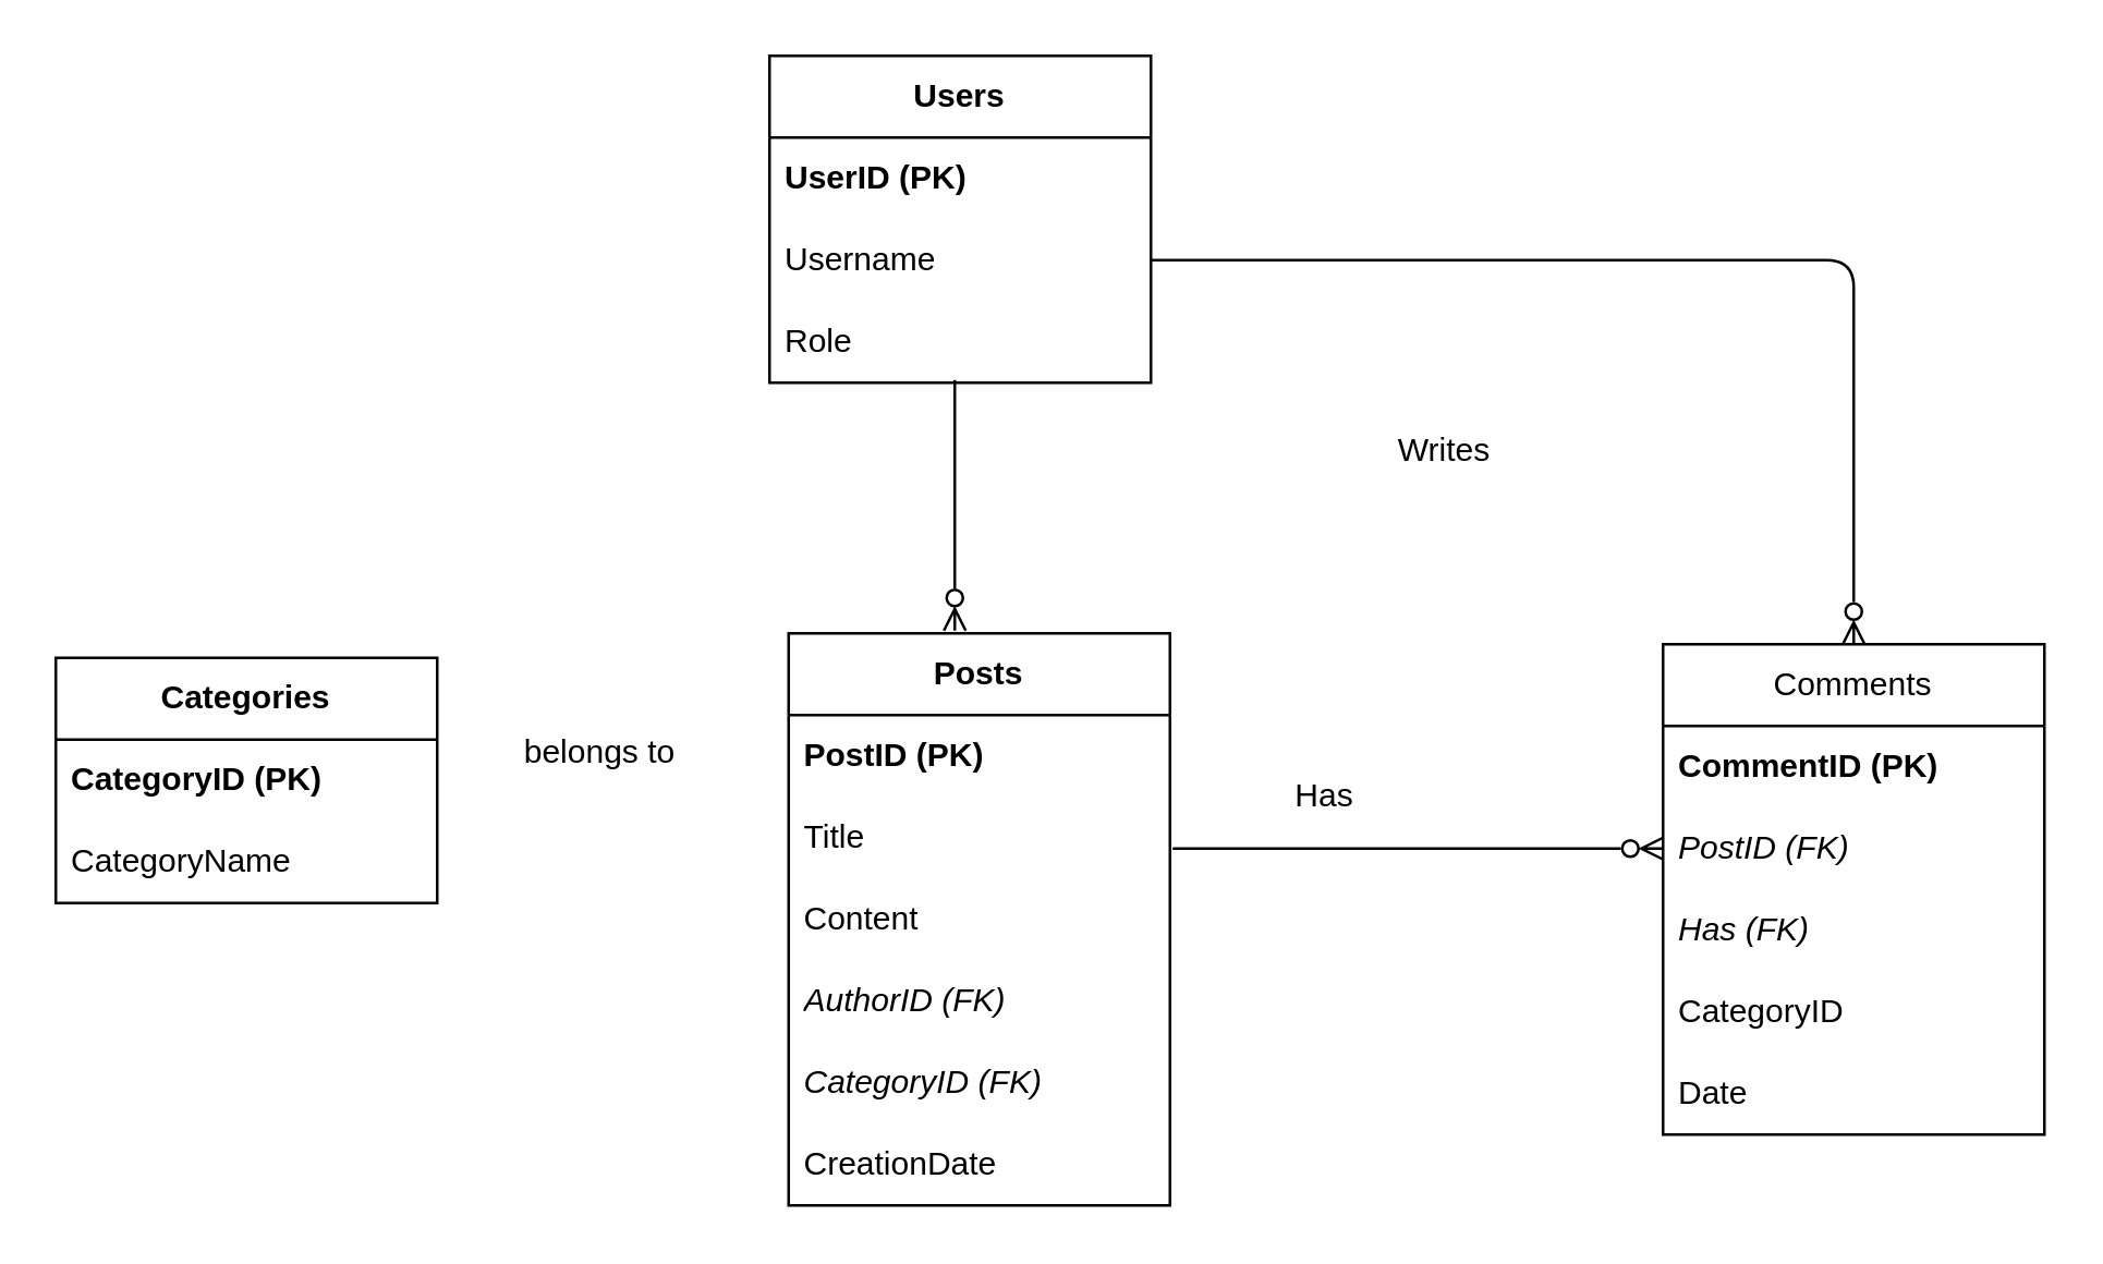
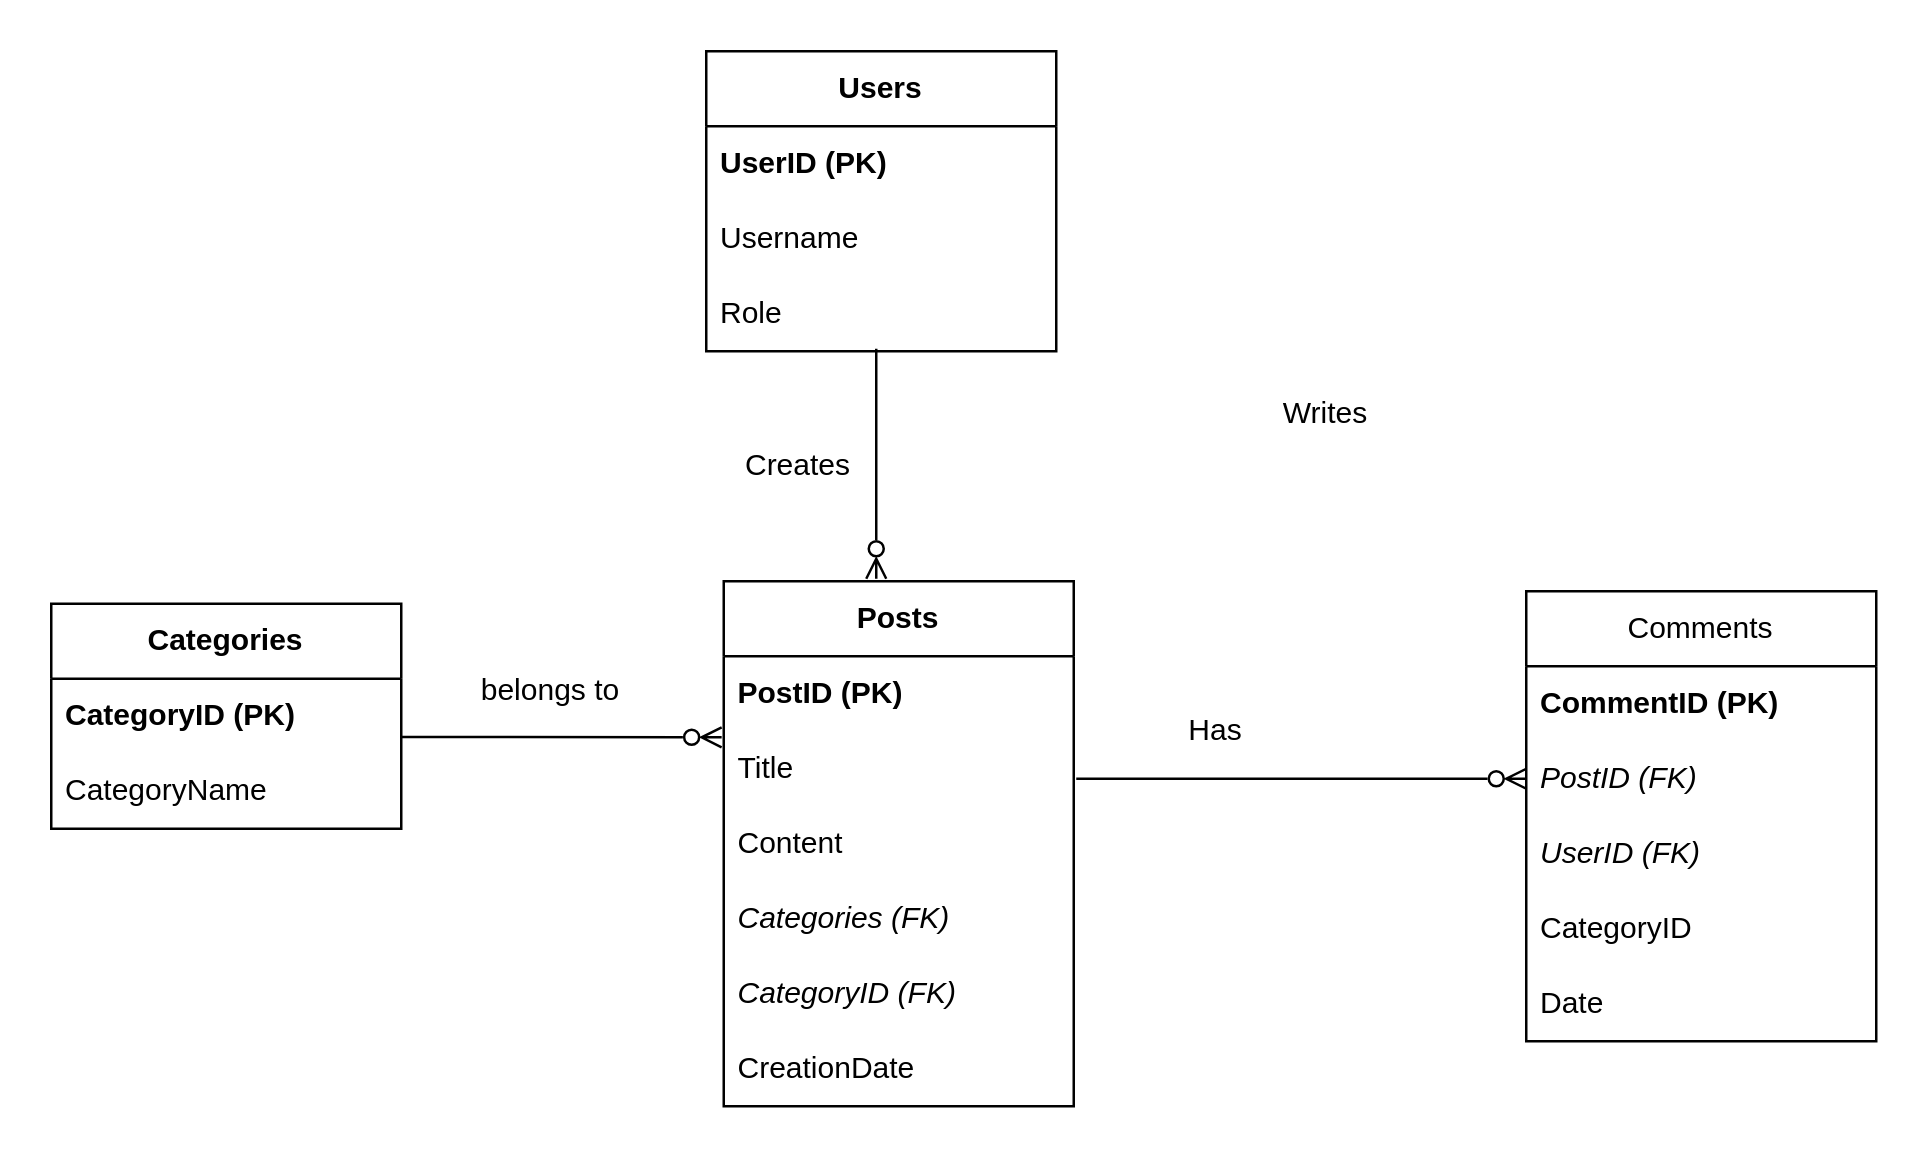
  <mxCell id="0" />
  <mxCell id="1" parent="0" />
  <mxCell id="2" value="&lt;strong style=&quot;background-color: initial;&quot;&gt;Users&lt;/strong&gt;" style="swimlane;fontStyle=0;childLayout=stackLayout;horizontal=1;startSize=30;horizontalStack=0;resizeParent=1;resizeParentMax=0;resizeLast=0;collapsible=1;marginBottom=0;whiteSpace=wrap;html=1;" vertex="1" parent="1"><mxGeometry x="282" y="20" width="140" height="120" as="geometry" /></mxCell>
  <mxCell id="3" value="&lt;b&gt;UserID (PK)  &lt;/b&gt;" style="text;strokeColor=none;fillColor=none;align=left;verticalAlign=middle;spacingLeft=4;spacingRight=4;overflow=hidden;points=[[0,0.5],[1,0.5]];portConstraint=eastwest;rotatable=0;whiteSpace=wrap;html=1;" vertex="1" parent="2"><mxGeometry y="30" width="140" height="30" as="geometry" /></mxCell>
  <mxCell id="4" value="Username" style="text;strokeColor=none;fillColor=none;align=left;verticalAlign=middle;spacingLeft=4;spacingRight=4;overflow=hidden;points=[[0,0.5],[1,0.5]];portConstraint=eastwest;rotatable=0;whiteSpace=wrap;html=1;" vertex="1" parent="2"><mxGeometry y="60" width="140" height="30" as="geometry" /></mxCell>
  <mxCell id="5" value="Role" style="text;strokeColor=none;fillColor=none;align=left;verticalAlign=middle;spacingLeft=4;spacingRight=4;overflow=hidden;points=[[0,0.5],[1,0.5]];portConstraint=eastwest;rotatable=0;whiteSpace=wrap;html=1;" vertex="1" parent="2"><mxGeometry y="90" width="140" height="30" as="geometry" /></mxCell>
  <mxCell id="6" value="&lt;strong style=&quot;background-color: initial;&quot;&gt;Categories&lt;/strong&gt;" style="swimlane;fontStyle=0;childLayout=stackLayout;horizontal=1;startSize=30;horizontalStack=0;resizeParent=1;resizeParentMax=0;resizeLast=0;collapsible=1;marginBottom=0;whiteSpace=wrap;html=1;" vertex="1" parent="1"><mxGeometry x="20" y="241" width="140" height="90" as="geometry" /></mxCell>
  <mxCell id="7" value="&lt;b&gt;CategoryID&amp;nbsp;(PK)  &lt;/b&gt;" style="text;strokeColor=none;fillColor=none;align=left;verticalAlign=middle;spacingLeft=4;spacingRight=4;overflow=hidden;points=[[0,0.5],[1,0.5]];portConstraint=eastwest;rotatable=0;whiteSpace=wrap;html=1;" vertex="1" parent="6"><mxGeometry y="30" width="140" height="30" as="geometry" /></mxCell>
  <mxCell id="8" value="CategoryName" style="text;strokeColor=none;fillColor=none;align=left;verticalAlign=middle;spacingLeft=4;spacingRight=4;overflow=hidden;points=[[0,0.5],[1,0.5]];portConstraint=eastwest;rotatable=0;whiteSpace=wrap;html=1;" vertex="1" parent="6"><mxGeometry y="60" width="140" height="30" as="geometry" /></mxCell>
  <mxCell id="9" value="&lt;strong style=&quot;background-color: initial;&quot;&gt;Posts&lt;/strong&gt;" style="swimlane;fontStyle=0;childLayout=stackLayout;horizontal=1;startSize=30;horizontalStack=0;resizeParent=1;resizeParentMax=0;resizeLast=0;collapsible=1;marginBottom=0;whiteSpace=wrap;html=1;" vertex="1" parent="1"><mxGeometry x="289" y="232" width="140" height="210" as="geometry" /></mxCell>
  <mxCell id="10" value="&lt;b&gt;PostID (PK)  &lt;/b&gt;" style="text;strokeColor=none;fillColor=none;align=left;verticalAlign=middle;spacingLeft=4;spacingRight=4;overflow=hidden;points=[[0,0.5],[1,0.5]];portConstraint=eastwest;rotatable=0;whiteSpace=wrap;html=1;" vertex="1" parent="9"><mxGeometry y="30" width="140" height="30" as="geometry" /></mxCell>
  <mxCell id="11" value="Title" style="text;strokeColor=none;fillColor=none;align=left;verticalAlign=middle;spacingLeft=4;spacingRight=4;overflow=hidden;points=[[0,0.5],[1,0.5]];portConstraint=eastwest;rotatable=0;whiteSpace=wrap;html=1;" vertex="1" parent="9"><mxGeometry y="60" width="140" height="30" as="geometry" /></mxCell>
  <mxCell id="12" value="Content" style="text;strokeColor=none;fillColor=none;align=left;verticalAlign=middle;spacingLeft=4;spacingRight=4;overflow=hidden;points=[[0,0.5],[1,0.5]];portConstraint=eastwest;rotatable=0;whiteSpace=wrap;html=1;" vertex="1" parent="9"><mxGeometry y="90" width="140" height="30" as="geometry" /></mxCell>
- <mxCell id="13" value="&lt;i&gt;AuthorID (FK)&lt;/i&gt;" style="text;strokeColor=none;fillColor=none;align=left;verticalAlign=middle;spacingLeft=4;spacingRight=4;overflow=hidden;points=[[0,0.5],[1,0.5]];portConstraint=eastwest;rotatable=0;whiteSpace=wrap;html=1;" vertex="1" parent="9"><mxGeometry y="120" width="140" height="30" as="geometry" /></mxCell>
+ <mxCell id="13" value="&lt;i&gt;Categories (FK)&lt;/i&gt;" style="text;strokeColor=none;fillColor=none;align=left;verticalAlign=middle;spacingLeft=4;spacingRight=4;overflow=hidden;points=[[0,0.5],[1,0.5]];portConstraint=eastwest;rotatable=0;whiteSpace=wrap;html=1;" vertex="1" parent="9"><mxGeometry y="120" width="140" height="30" as="geometry" /></mxCell>
  <mxCell id="14" value="&lt;i&gt;CategoryID (FK)&lt;/i&gt;" style="text;strokeColor=none;fillColor=none;align=left;verticalAlign=middle;spacingLeft=4;spacingRight=4;overflow=hidden;points=[[0,0.5],[1,0.5]];portConstraint=eastwest;rotatable=0;whiteSpace=wrap;html=1;" vertex="1" parent="9"><mxGeometry y="150" width="140" height="30" as="geometry" /></mxCell>
  <mxCell id="15" value="CreationDate" style="text;strokeColor=none;fillColor=none;align=left;verticalAlign=middle;spacingLeft=4;spacingRight=4;overflow=hidden;points=[[0,0.5],[1,0.5]];portConstraint=eastwest;rotatable=0;whiteSpace=wrap;html=1;" vertex="1" parent="9"><mxGeometry y="180" width="140" height="30" as="geometry" /></mxCell>
  <mxCell id="16" value="Comments" style="swimlane;fontStyle=0;childLayout=stackLayout;horizontal=1;startSize=30;horizontalStack=0;resizeParent=1;resizeParentMax=0;resizeLast=0;collapsible=1;marginBottom=0;whiteSpace=wrap;html=1;" vertex="1" parent="1"><mxGeometry x="610" y="236" width="140" height="180" as="geometry" /></mxCell>
  <mxCell id="17" value="&lt;b&gt;CommentID (PK)  &lt;/b&gt;" style="text;strokeColor=none;fillColor=none;align=left;verticalAlign=middle;spacingLeft=4;spacingRight=4;overflow=hidden;points=[[0,0.5],[1,0.5]];portConstraint=eastwest;rotatable=0;whiteSpace=wrap;html=1;" vertex="1" parent="16"><mxGeometry y="30" width="140" height="30" as="geometry" /></mxCell>
  <mxCell id="18" value="&lt;i&gt;PostID (FK) &lt;/i&gt;" style="text;strokeColor=none;fillColor=none;align=left;verticalAlign=middle;spacingLeft=4;spacingRight=4;overflow=hidden;points=[[0,0.5],[1,0.5]];portConstraint=eastwest;rotatable=0;whiteSpace=wrap;html=1;" vertex="1" parent="16"><mxGeometry y="60" width="140" height="30" as="geometry" /></mxCell>
- <mxCell id="19" value="&lt;i&gt;Has (FK)&lt;/i&gt;" style="text;strokeColor=none;fillColor=none;align=left;verticalAlign=middle;spacingLeft=4;spacingRight=4;overflow=hidden;points=[[0,0.5],[1,0.5]];portConstraint=eastwest;rotatable=0;whiteSpace=wrap;html=1;" vertex="1" parent="16"><mxGeometry y="90" width="140" height="30" as="geometry" /></mxCell>
+ <mxCell id="19" value="&lt;i&gt;UserID (FK)&lt;/i&gt;" style="text;strokeColor=none;fillColor=none;align=left;verticalAlign=middle;spacingLeft=4;spacingRight=4;overflow=hidden;points=[[0,0.5],[1,0.5]];portConstraint=eastwest;rotatable=0;whiteSpace=wrap;html=1;" vertex="1" parent="16"><mxGeometry y="90" width="140" height="30" as="geometry" /></mxCell>
  <mxCell id="20" value="CategoryID" style="text;strokeColor=none;fillColor=none;align=left;verticalAlign=middle;spacingLeft=4;spacingRight=4;overflow=hidden;points=[[0,0.5],[1,0.5]];portConstraint=eastwest;rotatable=0;whiteSpace=wrap;html=1;" vertex="1" parent="16"><mxGeometry y="120" width="140" height="30" as="geometry" /></mxCell>
  <mxCell id="21" value="Date" style="text;strokeColor=none;fillColor=none;align=left;verticalAlign=middle;spacingLeft=4;spacingRight=4;overflow=hidden;points=[[0,0.5],[1,0.5]];portConstraint=eastwest;rotatable=0;whiteSpace=wrap;html=1;" vertex="1" parent="16"><mxGeometry y="150" width="140" height="30" as="geometry" /></mxCell>
+ <mxCell id="22" value="Creates" style="text;strokeColor=none;align=center;fillColor=none;html=1;verticalAlign=middle;whiteSpace=wrap;rounded=0;labelBackgroundColor=none;" vertex="1" parent="1"><mxGeometry x="289" y="171" width="60" height="30" as="geometry" /></mxCell>
  <mxCell id="23" value="Has" style="text;strokeColor=none;align=center;fillColor=none;html=1;verticalAlign=middle;whiteSpace=wrap;rounded=0;labelBackgroundColor=none;" vertex="1" parent="1"><mxGeometry x="456" y="277" width="60" height="30" as="geometry" /></mxCell>
  <mxCell id="24" value="belongs to" style="text;strokeColor=none;align=center;fillColor=none;html=1;verticalAlign=middle;whiteSpace=wrap;rounded=0;labelBackgroundColor=none;" vertex="1" parent="1"><mxGeometry x="180" y="261" width="80" height="30" as="geometry" /></mxCell>
  <mxCell id="25" value="Writes" style="text;strokeColor=none;align=center;fillColor=none;html=1;verticalAlign=middle;whiteSpace=wrap;rounded=0;labelBackgroundColor=none;" vertex="1" parent="1"><mxGeometry x="500" y="150" width="60" height="30" as="geometry" /></mxCell>
  <mxCell id="26" value="" style="endArrow=none;html=1;jumpStyle=none;startArrow=ERzeroToMany;startFill=0;" edge="1" parent="1"><mxGeometry width="50" height="50" relative="1" as="geometry"><mxPoint x="350" y="231" as="sourcePoint" /><mxPoint x="350" y="139" as="targetPoint" /></mxGeometry></mxCell>
- <mxCell id="27" value="" style="endArrow=none;html=1;jumpStyle=none;startArrow=ERzeroToMany;startFill=0;entryX=1;entryY=0.5;entryDx=0;entryDy=0;exitX=0.5;exitY=0;exitDx=0;exitDy=0;" edge="1" parent="1" source="16" target="4"><mxGeometry width="50" height="50" relative="1" as="geometry"><mxPoint x="680" y="227" as="sourcePoint" /><mxPoint x="680" y="135" as="targetPoint" /><Array as="points"><mxPoint x="680" y="95" /></Array></mxGeometry></mxCell>
+ <mxCell id="28" value="" style="endArrow=none;html=1;jumpStyle=none;startArrow=ERzeroToMany;startFill=0;exitX=-0.006;exitY=0.081;exitDx=0;exitDy=0;entryX=0.999;entryY=0.775;entryDx=0;entryDy=0;entryPerimeter=0;exitPerimeter=0;" edge="1" parent="1" source="11" target="7"><mxGeometry width="50" height="50" relative="1" as="geometry"><mxPoint x="180" y="251" as="sourcePoint" /><mxPoint x="180" y="159" as="targetPoint" /></mxGeometry></mxCell>
  <mxCell id="29" value="" style="endArrow=none;html=1;jumpStyle=none;startArrow=ERzeroToMany;startFill=0;exitX=0;exitY=0.5;exitDx=0;exitDy=0;" edge="1" parent="1" source="18"><mxGeometry width="50" height="50" relative="1" as="geometry"><mxPoint x="598.16" y="304.43" as="sourcePoint" /><mxPoint x="430" y="311" as="targetPoint" /></mxGeometry></mxCell>
